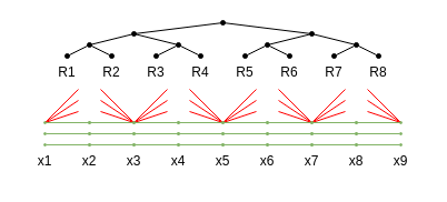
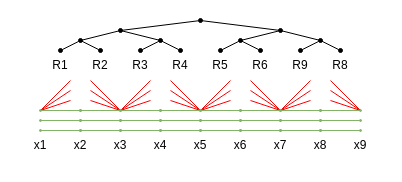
  <mxCell id="0" />
  <mxCell id="1" parent="0" />
  <mxCell id="2" value="" style="endArrow=none;html=1;strokeWidth=1;fillColor=#f8cecc;strokeColor=#FF0000;" parent="1" edge="1"><mxGeometry width="50" height="50" relative="1" as="geometry"><mxPoint x="40" y="110" as="sourcePoint" /><mxPoint x="70" y="80" as="targetPoint" /></mxGeometry></mxCell>
  <mxCell id="3" value="" style="endArrow=none;html=1;strokeWidth=1;fillColor=#f8cecc;strokeColor=#FF0000;" parent="1" edge="1"><mxGeometry width="50" height="50" relative="1" as="geometry"><mxPoint x="40" y="110" as="sourcePoint" /><mxPoint x="70" y="90" as="targetPoint" /></mxGeometry></mxCell>
  <mxCell id="4" value="" style="endArrow=none;html=1;strokeWidth=1;fillColor=#f8cecc;strokeColor=#FF0000;" parent="1" edge="1"><mxGeometry width="50" height="50" relative="1" as="geometry"><mxPoint x="40" y="110" as="sourcePoint" /><mxPoint x="70" y="100" as="targetPoint" /></mxGeometry></mxCell>
  <mxCell id="5" value="" style="endArrow=none;html=1;strokeWidth=1;fillColor=#f8cecc;strokeColor=#FF0000;" parent="1" edge="1"><mxGeometry width="50" height="50" relative="1" as="geometry"><mxPoint x="330" y="80" as="sourcePoint" /><mxPoint x="360" y="110" as="targetPoint" /></mxGeometry></mxCell>
  <mxCell id="6" value="" style="endArrow=none;html=1;strokeWidth=1;fillColor=#f8cecc;strokeColor=#FF0000;" parent="1" edge="1"><mxGeometry width="50" height="50" relative="1" as="geometry"><mxPoint x="330" y="90" as="sourcePoint" /><mxPoint x="360" y="110" as="targetPoint" /></mxGeometry></mxCell>
  <mxCell id="7" value="" style="endArrow=none;html=1;strokeWidth=1;fillColor=#f8cecc;strokeColor=#FF0000;" parent="1" edge="1"><mxGeometry width="50" height="50" relative="1" as="geometry"><mxPoint x="360" y="110" as="sourcePoint" /><mxPoint x="330" y="100" as="targetPoint" /></mxGeometry></mxCell>
  <mxCell id="8" value="" style="endArrow=none;html=1;strokeWidth=1;fillColor=#f8cecc;strokeColor=#FF0000;" parent="1" edge="1"><mxGeometry width="50" height="50" relative="1" as="geometry"><mxPoint x="170" y="80" as="sourcePoint" /><mxPoint x="200" y="110" as="targetPoint" /></mxGeometry></mxCell>
  <mxCell id="9" value="" style="endArrow=none;html=1;strokeWidth=1;fillColor=#f8cecc;strokeColor=#FF0000;" parent="1" edge="1"><mxGeometry width="50" height="50" relative="1" as="geometry"><mxPoint x="170" y="90" as="sourcePoint" /><mxPoint x="200" y="110" as="targetPoint" /></mxGeometry></mxCell>
  <mxCell id="10" value="" style="endArrow=none;html=1;strokeWidth=1;fillColor=#f8cecc;strokeColor=#FF0000;" parent="1" edge="1"><mxGeometry width="50" height="50" relative="1" as="geometry"><mxPoint x="200" y="110" as="sourcePoint" /><mxPoint x="170" y="100" as="targetPoint" /></mxGeometry></mxCell>
  <mxCell id="11" value="" style="endArrow=none;html=1;strokeWidth=1;fillColor=#f8cecc;strokeColor=#FF0000;" parent="1" edge="1"><mxGeometry width="50" height="50" relative="1" as="geometry"><mxPoint x="200" y="110" as="sourcePoint" /><mxPoint x="230" y="80" as="targetPoint" /></mxGeometry></mxCell>
  <mxCell id="12" value="" style="endArrow=none;html=1;strokeWidth=1;fillColor=#f8cecc;strokeColor=#FF0000;" parent="1" edge="1"><mxGeometry width="50" height="50" relative="1" as="geometry"><mxPoint x="200" y="110" as="sourcePoint" /><mxPoint x="230" y="90" as="targetPoint" /></mxGeometry></mxCell>
  <mxCell id="13" value="" style="endArrow=none;html=1;strokeWidth=1;fillColor=#f8cecc;strokeColor=#FF0000;" parent="1" edge="1"><mxGeometry width="50" height="50" relative="1" as="geometry"><mxPoint x="200" y="110" as="sourcePoint" /><mxPoint x="230" y="100" as="targetPoint" /></mxGeometry></mxCell>
  <mxCell id="14" value="" style="endArrow=none;html=1;strokeWidth=1;fillColor=#f8cecc;strokeColor=#FF0000;" parent="1" edge="1"><mxGeometry width="50" height="50" relative="1" as="geometry"><mxPoint x="250" y="80" as="sourcePoint" /><mxPoint x="280" y="110" as="targetPoint" /></mxGeometry></mxCell>
  <mxCell id="15" value="" style="endArrow=none;html=1;strokeWidth=1;fillColor=#f8cecc;strokeColor=#FF0000;" parent="1" edge="1"><mxGeometry width="50" height="50" relative="1" as="geometry"><mxPoint x="250" y="90" as="sourcePoint" /><mxPoint x="280" y="110" as="targetPoint" /></mxGeometry></mxCell>
  <mxCell id="16" value="" style="endArrow=none;html=1;strokeWidth=1;fillColor=#f8cecc;strokeColor=#FF0000;" parent="1" edge="1"><mxGeometry width="50" height="50" relative="1" as="geometry"><mxPoint x="280" y="110" as="sourcePoint" /><mxPoint x="250" y="100" as="targetPoint" /></mxGeometry></mxCell>
  <mxCell id="17" value="" style="endArrow=none;html=1;strokeWidth=1;fillColor=#f8cecc;strokeColor=#FF0000;" parent="1" edge="1"><mxGeometry width="50" height="50" relative="1" as="geometry"><mxPoint x="280" y="110" as="sourcePoint" /><mxPoint x="310" y="80" as="targetPoint" /></mxGeometry></mxCell>
  <mxCell id="18" value="" style="endArrow=none;html=1;strokeWidth=1;fillColor=#f8cecc;strokeColor=#FF0000;" parent="1" edge="1"><mxGeometry width="50" height="50" relative="1" as="geometry"><mxPoint x="280" y="110" as="sourcePoint" /><mxPoint x="310" y="90" as="targetPoint" /></mxGeometry></mxCell>
  <mxCell id="19" value="" style="endArrow=none;html=1;strokeWidth=1;fillColor=#f8cecc;strokeColor=#FF0000;" parent="1" edge="1"><mxGeometry width="50" height="50" relative="1" as="geometry"><mxPoint x="280" y="110" as="sourcePoint" /><mxPoint x="310" y="100" as="targetPoint" /></mxGeometry></mxCell>
  <mxCell id="20" value="" style="endArrow=none;html=1;strokeWidth=1;fillColor=#f8cecc;strokeColor=#FF0000;" parent="1" edge="1"><mxGeometry width="50" height="50" relative="1" as="geometry"><mxPoint x="90" y="80" as="sourcePoint" /><mxPoint x="120" y="110" as="targetPoint" /></mxGeometry></mxCell>
  <mxCell id="21" value="" style="endArrow=none;html=1;strokeWidth=1;fillColor=#f8cecc;strokeColor=#FF0000;" parent="1" edge="1"><mxGeometry width="50" height="50" relative="1" as="geometry"><mxPoint x="90" y="90" as="sourcePoint" /><mxPoint x="120" y="110" as="targetPoint" /></mxGeometry></mxCell>
  <mxCell id="22" value="" style="endArrow=none;html=1;strokeWidth=1;fillColor=#f8cecc;strokeColor=#FF0000;" parent="1" edge="1"><mxGeometry width="50" height="50" relative="1" as="geometry"><mxPoint x="120" y="110" as="sourcePoint" /><mxPoint x="90" y="100" as="targetPoint" /></mxGeometry></mxCell>
  <mxCell id="23" value="" style="endArrow=none;html=1;strokeWidth=1;fillColor=#f8cecc;strokeColor=#FF0000;" parent="1" edge="1"><mxGeometry width="50" height="50" relative="1" as="geometry"><mxPoint x="120" y="110" as="sourcePoint" /><mxPoint x="150" y="80" as="targetPoint" /></mxGeometry></mxCell>
  <mxCell id="24" value="" style="endArrow=none;html=1;strokeWidth=1;fillColor=#f8cecc;strokeColor=#FF0000;" parent="1" edge="1"><mxGeometry width="50" height="50" relative="1" as="geometry"><mxPoint x="120" y="110" as="sourcePoint" /><mxPoint x="150" y="90" as="targetPoint" /></mxGeometry></mxCell>
  <mxCell id="25" value="" style="endArrow=none;html=1;strokeWidth=1;fillColor=#f8cecc;strokeColor=#FF0000;" parent="1" edge="1"><mxGeometry width="50" height="50" relative="1" as="geometry"><mxPoint x="120" y="110" as="sourcePoint" /><mxPoint x="150" y="100" as="targetPoint" /></mxGeometry></mxCell>
  <mxCell id="26" value="" style="endArrow=oval;html=1;fillColor=#d5e8d4;strokeColor=#82b366;strokeWidth=1;startArrow=oval;startFill=1;endFill=1;startSize=2;endSize=2;" parent="1" edge="1"><mxGeometry width="50" height="50" relative="1" as="geometry"><mxPoint x="80" y="110" as="sourcePoint" /><mxPoint x="120" y="110" as="targetPoint" /></mxGeometry></mxCell>
  <mxCell id="27" value="" style="endArrow=oval;html=1;fillColor=#d5e8d4;strokeColor=#82b366;strokeWidth=1;startArrow=oval;startFill=1;endFill=1;startSize=2;endSize=2;" parent="1" edge="1"><mxGeometry width="50" height="50" relative="1" as="geometry"><mxPoint x="120" y="110" as="sourcePoint" /><mxPoint x="160" y="110" as="targetPoint" /></mxGeometry></mxCell>
  <mxCell id="28" value="" style="endArrow=oval;html=1;fillColor=#d5e8d4;strokeColor=#82b366;strokeWidth=1;startArrow=oval;startFill=1;endFill=1;startSize=2;endSize=2;" parent="1" edge="1"><mxGeometry width="50" height="50" relative="1" as="geometry"><mxPoint x="160" y="110" as="sourcePoint" /><mxPoint x="200" y="110" as="targetPoint" /></mxGeometry></mxCell>
  <mxCell id="29" value="" style="endArrow=oval;html=1;fillColor=#d5e8d4;strokeColor=#82b366;strokeWidth=1;startArrow=oval;startFill=1;endFill=1;startSize=2;endSize=2;" parent="1" edge="1"><mxGeometry width="50" height="50" relative="1" as="geometry"><mxPoint x="200" y="110" as="sourcePoint" /><mxPoint x="240" y="110" as="targetPoint" /></mxGeometry></mxCell>
  <mxCell id="30" value="" style="endArrow=oval;html=1;fillColor=#d5e8d4;strokeColor=#82b366;strokeWidth=1;startArrow=oval;startFill=1;endFill=1;startSize=2;endSize=2;" parent="1" edge="1"><mxGeometry width="50" height="50" relative="1" as="geometry"><mxPoint x="240" y="110" as="sourcePoint" /><mxPoint x="280" y="110" as="targetPoint" /></mxGeometry></mxCell>
  <mxCell id="31" value="" style="endArrow=oval;html=1;fillColor=#d5e8d4;strokeColor=#82b366;strokeWidth=1;startArrow=oval;startFill=1;endFill=1;startSize=2;endSize=2;" parent="1" edge="1"><mxGeometry width="50" height="50" relative="1" as="geometry"><mxPoint x="280" y="110" as="sourcePoint" /><mxPoint x="320" y="110" as="targetPoint" /></mxGeometry></mxCell>
  <mxCell id="32" value="" style="endArrow=oval;html=1;fillColor=#d5e8d4;strokeColor=#82b366;strokeWidth=1;startArrow=oval;startFill=1;endFill=1;endSize=2;startSize=2;" parent="1" edge="1"><mxGeometry width="50" height="50" relative="1" as="geometry"><mxPoint x="320" y="110" as="sourcePoint" /><mxPoint x="360" y="110" as="targetPoint" /></mxGeometry></mxCell>
  <mxCell id="33" value="" style="endArrow=oval;html=1;fillColor=#d5e8d4;strokeColor=#82b366;strokeWidth=1;startArrow=oval;startFill=1;endFill=1;endSize=2;startSize=2;" parent="1" edge="1"><mxGeometry width="50" height="50" relative="1" as="geometry"><mxPoint x="40" y="110" as="sourcePoint" /><mxPoint x="80" y="110" as="targetPoint" /></mxGeometry></mxCell>
  <mxCell id="34" style="edgeStyle=none;html=1;exitX=0.5;exitY=0;exitDx=0;exitDy=0;startArrow=oval;startFill=1;endArrow=oval;endFill=1;strokeColor=#000000;strokeWidth=1;endSize=4;startSize=4;" parent="1" source="35" edge="1"><mxGeometry relative="1" as="geometry"><mxPoint x="80" y="40" as="targetPoint" /></mxGeometry></mxCell>
  <mxCell id="35" value="R1" style="text;html=1;strokeColor=none;fillColor=none;align=center;verticalAlign=middle;whiteSpace=wrap;rounded=0;" parent="1" vertex="1"><mxGeometry x="40" y="50" width="40" height="30" as="geometry" /></mxCell>
  <mxCell id="36" value="R2" style="text;html=1;strokeColor=none;fillColor=none;align=center;verticalAlign=middle;whiteSpace=wrap;rounded=0;" parent="1" vertex="1"><mxGeometry x="80" y="50" width="40" height="30" as="geometry" /></mxCell>
  <mxCell id="37" style="edgeStyle=none;html=1;exitX=0.5;exitY=0;exitDx=0;exitDy=0;startArrow=oval;startFill=1;endArrow=oval;endFill=1;strokeColor=#000000;strokeWidth=1;endSize=4;startSize=4;" parent="1" source="38" edge="1"><mxGeometry relative="1" as="geometry"><mxPoint x="160" y="40" as="targetPoint" /></mxGeometry></mxCell>
  <mxCell id="38" value="R3" style="text;html=1;strokeColor=none;fillColor=none;align=center;verticalAlign=middle;whiteSpace=wrap;rounded=0;" parent="1" vertex="1"><mxGeometry x="120" y="50" width="40" height="30" as="geometry" /></mxCell>
  <mxCell id="39" style="edgeStyle=none;html=1;exitX=0.5;exitY=0;exitDx=0;exitDy=0;startArrow=oval;startFill=1;endArrow=none;endFill=0;strokeColor=#000000;strokeWidth=1;endSize=4;startSize=4;" parent="1" source="40" edge="1"><mxGeometry relative="1" as="geometry"><mxPoint x="160" y="40" as="targetPoint" /></mxGeometry></mxCell>
  <mxCell id="40" value="R4" style="text;html=1;strokeColor=none;fillColor=none;align=center;verticalAlign=middle;whiteSpace=wrap;rounded=0;" parent="1" vertex="1"><mxGeometry x="160" y="50" width="40" height="30" as="geometry" /></mxCell>
  <mxCell id="41" style="edgeStyle=none;html=1;exitX=0.5;exitY=0;exitDx=0;exitDy=0;startArrow=oval;startFill=1;endArrow=oval;endFill=1;strokeColor=#000000;strokeWidth=1;endSize=4;startSize=4;" parent="1" source="42" edge="1"><mxGeometry relative="1" as="geometry"><mxPoint x="240" y="40" as="targetPoint" /></mxGeometry></mxCell>
  <mxCell id="42" value="R5" style="text;html=1;strokeColor=none;fillColor=none;align=center;verticalAlign=middle;whiteSpace=wrap;rounded=0;" parent="1" vertex="1"><mxGeometry x="200" y="50" width="40" height="30" as="geometry" /></mxCell>
  <mxCell id="43" style="edgeStyle=none;html=1;exitX=0.5;exitY=0;exitDx=0;exitDy=0;startArrow=oval;startFill=1;endArrow=none;endFill=0;strokeColor=#000000;strokeWidth=1;endSize=4;startSize=4;" parent="1" source="44" edge="1"><mxGeometry relative="1" as="geometry"><mxPoint x="240" y="40" as="targetPoint" /></mxGeometry></mxCell>
  <mxCell id="44" value="R6" style="text;html=1;strokeColor=none;fillColor=none;align=center;verticalAlign=middle;whiteSpace=wrap;rounded=0;" parent="1" vertex="1"><mxGeometry x="240" y="50" width="40" height="30" as="geometry" /></mxCell>
  <mxCell id="45" style="edgeStyle=none;html=1;exitX=0.5;exitY=0;exitDx=0;exitDy=0;startArrow=oval;startFill=1;endArrow=oval;endFill=1;strokeColor=#000000;strokeWidth=1;endSize=4;startSize=4;" parent="1" source="46" edge="1"><mxGeometry relative="1" as="geometry"><mxPoint x="320" y="40" as="targetPoint" /></mxGeometry></mxCell>
- <mxCell id="46" value="R7" style="text;html=1;strokeColor=none;fillColor=none;align=center;verticalAlign=middle;whiteSpace=wrap;rounded=0;" parent="1" vertex="1"><mxGeometry x="280" y="50" width="40" height="30" as="geometry" /></mxCell>
+ <mxCell id="46" value="R9" style="text;html=1;strokeColor=none;fillColor=none;align=center;verticalAlign=middle;whiteSpace=wrap;rounded=0;" parent="1" vertex="1"><mxGeometry x="280" y="50" width="40" height="30" as="geometry" /></mxCell>
  <mxCell id="47" style="edgeStyle=none;html=1;exitX=0.5;exitY=0;exitDx=0;exitDy=0;startArrow=oval;startFill=1;endArrow=none;endFill=0;strokeColor=#000000;strokeWidth=1;endSize=4;startSize=4;" parent="1" source="48" edge="1"><mxGeometry relative="1" as="geometry"><mxPoint x="320" y="40" as="targetPoint" /></mxGeometry></mxCell>
  <mxCell id="48" value="R8" style="text;html=1;strokeColor=none;fillColor=none;align=center;verticalAlign=middle;whiteSpace=wrap;rounded=0;" parent="1" vertex="1"><mxGeometry x="320" y="50" width="40" height="30" as="geometry" /></mxCell>
  <mxCell id="49" value="" style="endArrow=none;html=1;strokeColor=#000000;strokeWidth=1;exitX=0.5;exitY=0;exitDx=0;exitDy=0;startArrow=oval;startFill=1;endSize=4;startSize=4;" parent="1" source="36" edge="1"><mxGeometry width="50" height="50" relative="1" as="geometry"><mxPoint x="110" y="20" as="sourcePoint" /><mxPoint x="80" y="40" as="targetPoint" /></mxGeometry></mxCell>
  <mxCell id="50" value="" style="endArrow=oval;html=1;strokeColor=#000000;strokeWidth=1;endFill=1;endSize=4;startSize=4;" parent="1" edge="1"><mxGeometry width="50" height="50" relative="1" as="geometry"><mxPoint x="80" y="40" as="sourcePoint" /><mxPoint x="120" y="30" as="targetPoint" /></mxGeometry></mxCell>
  <mxCell id="51" value="" style="endArrow=none;html=1;strokeColor=#000000;strokeWidth=1;endSize=4;startSize=4;" parent="1" edge="1"><mxGeometry width="50" height="50" relative="1" as="geometry"><mxPoint x="120" y="30" as="sourcePoint" /><mxPoint x="160" y="40" as="targetPoint" /></mxGeometry></mxCell>
  <mxCell id="52" value="" style="endArrow=oval;html=1;strokeColor=#000000;strokeWidth=1;endFill=1;endSize=4;startSize=4;" parent="1" edge="1"><mxGeometry width="50" height="50" relative="1" as="geometry"><mxPoint x="240" y="40" as="sourcePoint" /><mxPoint x="280" y="30" as="targetPoint" /></mxGeometry></mxCell>
  <mxCell id="53" value="" style="endArrow=none;html=1;strokeColor=#000000;strokeWidth=1;endSize=4;startSize=4;" parent="1" edge="1"><mxGeometry width="50" height="50" relative="1" as="geometry"><mxPoint x="320" y="40" as="sourcePoint" /><mxPoint x="280" y="30" as="targetPoint" /></mxGeometry></mxCell>
  <mxCell id="54" value="" style="endArrow=oval;html=1;strokeColor=#000000;strokeWidth=1;endFill=1;endSize=4;startSize=4;" parent="1" edge="1"><mxGeometry width="50" height="50" relative="1" as="geometry"><mxPoint x="120" y="30" as="sourcePoint" /><mxPoint x="200" y="20" as="targetPoint" /></mxGeometry></mxCell>
  <mxCell id="55" value="" style="endArrow=none;html=1;strokeColor=#000000;strokeWidth=1;endSize=4;startSize=4;" parent="1" edge="1"><mxGeometry width="50" height="50" relative="1" as="geometry"><mxPoint x="200" y="20" as="sourcePoint" /><mxPoint x="280" y="30" as="targetPoint" /></mxGeometry></mxCell>
  <mxCell id="56" value="x1" style="text;html=1;strokeColor=none;fillColor=none;align=center;verticalAlign=middle;whiteSpace=wrap;rounded=0;" parent="1" vertex="1"><mxGeometry x="20" y="130" width="40" height="30" as="geometry" /></mxCell>
  <mxCell id="57" value="x2" style="text;html=1;strokeColor=none;fillColor=none;align=center;verticalAlign=middle;whiteSpace=wrap;rounded=0;" parent="1" vertex="1"><mxGeometry x="60" y="130" width="40" height="30" as="geometry" /></mxCell>
  <mxCell id="58" value="x3" style="text;html=1;strokeColor=none;fillColor=none;align=center;verticalAlign=middle;whiteSpace=wrap;rounded=0;" parent="1" vertex="1"><mxGeometry x="100" y="130" width="40" height="30" as="geometry" /></mxCell>
  <mxCell id="59" value="x4" style="text;html=1;strokeColor=none;fillColor=none;align=center;verticalAlign=middle;whiteSpace=wrap;rounded=0;" parent="1" vertex="1"><mxGeometry x="140" y="130" width="40" height="30" as="geometry" /></mxCell>
  <mxCell id="60" value="x5" style="text;html=1;strokeColor=none;fillColor=none;align=center;verticalAlign=middle;whiteSpace=wrap;rounded=0;" parent="1" vertex="1"><mxGeometry x="180" y="130" width="40" height="30" as="geometry" /></mxCell>
  <mxCell id="61" value="x6" style="text;html=1;strokeColor=none;fillColor=none;align=center;verticalAlign=middle;whiteSpace=wrap;rounded=0;" parent="1" vertex="1"><mxGeometry x="220" y="130" width="40" height="30" as="geometry" /></mxCell>
  <mxCell id="62" value="x7" style="text;html=1;strokeColor=none;fillColor=none;align=center;verticalAlign=middle;whiteSpace=wrap;rounded=0;" parent="1" vertex="1"><mxGeometry x="260" y="130" width="40" height="30" as="geometry" /></mxCell>
  <mxCell id="63" value="x8" style="text;html=1;strokeColor=none;fillColor=none;align=center;verticalAlign=middle;whiteSpace=wrap;rounded=0;" parent="1" vertex="1"><mxGeometry x="300" y="130" width="40" height="30" as="geometry" /></mxCell>
  <mxCell id="64" value="x9" style="text;html=1;strokeColor=none;fillColor=none;align=center;verticalAlign=middle;whiteSpace=wrap;rounded=0;" parent="1" vertex="1"><mxGeometry x="340" y="130" width="40" height="30" as="geometry" /></mxCell>
  <mxCell id="65" value="" style="endArrow=oval;html=1;fillColor=#d5e8d4;strokeColor=#82b366;strokeWidth=1;startArrow=oval;startFill=1;endFill=1;startSize=2;endSize=2;" parent="1" edge="1"><mxGeometry width="50" height="50" relative="1" as="geometry"><mxPoint x="80" y="120" as="sourcePoint" /><mxPoint x="120" y="120" as="targetPoint" /></mxGeometry></mxCell>
  <mxCell id="66" value="" style="endArrow=oval;html=1;fillColor=#d5e8d4;strokeColor=#82b366;strokeWidth=1;startArrow=oval;startFill=1;endFill=1;startSize=2;endSize=2;" parent="1" edge="1"><mxGeometry width="50" height="50" relative="1" as="geometry"><mxPoint x="120" y="120" as="sourcePoint" /><mxPoint x="160" y="120" as="targetPoint" /></mxGeometry></mxCell>
  <mxCell id="67" value="" style="endArrow=oval;html=1;fillColor=#d5e8d4;strokeColor=#82b366;strokeWidth=1;startArrow=oval;startFill=1;endFill=1;startSize=2;endSize=2;" parent="1" edge="1"><mxGeometry width="50" height="50" relative="1" as="geometry"><mxPoint x="160" y="120" as="sourcePoint" /><mxPoint x="200" y="120" as="targetPoint" /></mxGeometry></mxCell>
  <mxCell id="68" value="" style="endArrow=oval;html=1;fillColor=#d5e8d4;strokeColor=#82b366;strokeWidth=1;startArrow=oval;startFill=1;endFill=1;startSize=2;endSize=2;" parent="1" edge="1"><mxGeometry width="50" height="50" relative="1" as="geometry"><mxPoint x="200" y="120" as="sourcePoint" /><mxPoint x="240" y="120" as="targetPoint" /></mxGeometry></mxCell>
  <mxCell id="69" value="" style="endArrow=oval;html=1;fillColor=#d5e8d4;strokeColor=#82b366;strokeWidth=1;startArrow=oval;startFill=1;endFill=1;startSize=2;endSize=2;" parent="1" edge="1"><mxGeometry width="50" height="50" relative="1" as="geometry"><mxPoint x="240" y="120" as="sourcePoint" /><mxPoint x="280" y="120" as="targetPoint" /></mxGeometry></mxCell>
  <mxCell id="70" value="" style="endArrow=oval;html=1;fillColor=#d5e8d4;strokeColor=#82b366;strokeWidth=1;startArrow=oval;startFill=1;endFill=1;startSize=2;endSize=2;" parent="1" edge="1"><mxGeometry width="50" height="50" relative="1" as="geometry"><mxPoint x="280" y="120" as="sourcePoint" /><mxPoint x="320" y="120" as="targetPoint" /></mxGeometry></mxCell>
  <mxCell id="71" value="" style="endArrow=oval;html=1;fillColor=#d5e8d4;strokeColor=#82b366;strokeWidth=1;startArrow=oval;startFill=1;endFill=1;endSize=2;startSize=2;" parent="1" edge="1"><mxGeometry width="50" height="50" relative="1" as="geometry"><mxPoint x="320" y="120" as="sourcePoint" /><mxPoint x="360" y="120" as="targetPoint" /></mxGeometry></mxCell>
  <mxCell id="72" value="" style="endArrow=oval;html=1;fillColor=#d5e8d4;strokeColor=#82b366;strokeWidth=1;startArrow=oval;startFill=1;endFill=1;endSize=2;startSize=2;" parent="1" edge="1"><mxGeometry width="50" height="50" relative="1" as="geometry"><mxPoint x="40" y="120" as="sourcePoint" /><mxPoint x="80" y="120" as="targetPoint" /></mxGeometry></mxCell>
  <mxCell id="73" value="" style="endArrow=oval;html=1;fillColor=#d5e8d4;strokeColor=#82b366;strokeWidth=1;startArrow=oval;startFill=1;endFill=1;startSize=2;endSize=2;" parent="1" edge="1"><mxGeometry width="50" height="50" relative="1" as="geometry"><mxPoint x="80" y="130" as="sourcePoint" /><mxPoint x="120" y="130" as="targetPoint" /></mxGeometry></mxCell>
  <mxCell id="74" value="" style="endArrow=oval;html=1;fillColor=#d5e8d4;strokeColor=#82b366;strokeWidth=1;startArrow=oval;startFill=1;endFill=1;startSize=2;endSize=2;" parent="1" edge="1"><mxGeometry width="50" height="50" relative="1" as="geometry"><mxPoint x="120" y="130" as="sourcePoint" /><mxPoint x="160" y="130" as="targetPoint" /></mxGeometry></mxCell>
  <mxCell id="75" value="" style="endArrow=oval;html=1;fillColor=#d5e8d4;strokeColor=#82b366;strokeWidth=1;startArrow=oval;startFill=1;endFill=1;startSize=2;endSize=2;" parent="1" edge="1"><mxGeometry width="50" height="50" relative="1" as="geometry"><mxPoint x="160" y="130" as="sourcePoint" /><mxPoint x="200" y="130" as="targetPoint" /></mxGeometry></mxCell>
  <mxCell id="76" value="" style="endArrow=oval;html=1;fillColor=#d5e8d4;strokeColor=#82b366;strokeWidth=1;startArrow=oval;startFill=1;endFill=1;startSize=2;endSize=2;" parent="1" edge="1"><mxGeometry width="50" height="50" relative="1" as="geometry"><mxPoint x="200" y="130" as="sourcePoint" /><mxPoint x="240" y="130" as="targetPoint" /></mxGeometry></mxCell>
  <mxCell id="77" value="" style="endArrow=oval;html=1;fillColor=#d5e8d4;strokeColor=#82b366;strokeWidth=1;startArrow=oval;startFill=1;endFill=1;startSize=2;endSize=2;" parent="1" edge="1"><mxGeometry width="50" height="50" relative="1" as="geometry"><mxPoint x="240" y="130" as="sourcePoint" /><mxPoint x="280" y="130" as="targetPoint" /></mxGeometry></mxCell>
  <mxCell id="78" value="" style="endArrow=oval;html=1;fillColor=#d5e8d4;strokeColor=#82b366;strokeWidth=1;startArrow=oval;startFill=1;endFill=1;startSize=2;endSize=2;" parent="1" edge="1"><mxGeometry width="50" height="50" relative="1" as="geometry"><mxPoint x="280" y="130" as="sourcePoint" /><mxPoint x="320" y="130" as="targetPoint" /></mxGeometry></mxCell>
  <mxCell id="79" value="" style="endArrow=oval;html=1;fillColor=#d5e8d4;strokeColor=#82b366;strokeWidth=1;startArrow=oval;startFill=1;endFill=1;endSize=2;startSize=2;" parent="1" edge="1"><mxGeometry width="50" height="50" relative="1" as="geometry"><mxPoint x="320" y="130" as="sourcePoint" /><mxPoint x="360" y="130" as="targetPoint" /></mxGeometry></mxCell>
  <mxCell id="80" value="" style="endArrow=oval;html=1;fillColor=#d5e8d4;strokeColor=#82b366;strokeWidth=1;startArrow=oval;startFill=1;endFill=1;endSize=2;startSize=2;" parent="1" edge="1"><mxGeometry width="50" height="50" relative="1" as="geometry"><mxPoint x="40" y="130" as="sourcePoint" /><mxPoint x="80" y="130" as="targetPoint" /></mxGeometry></mxCell>
